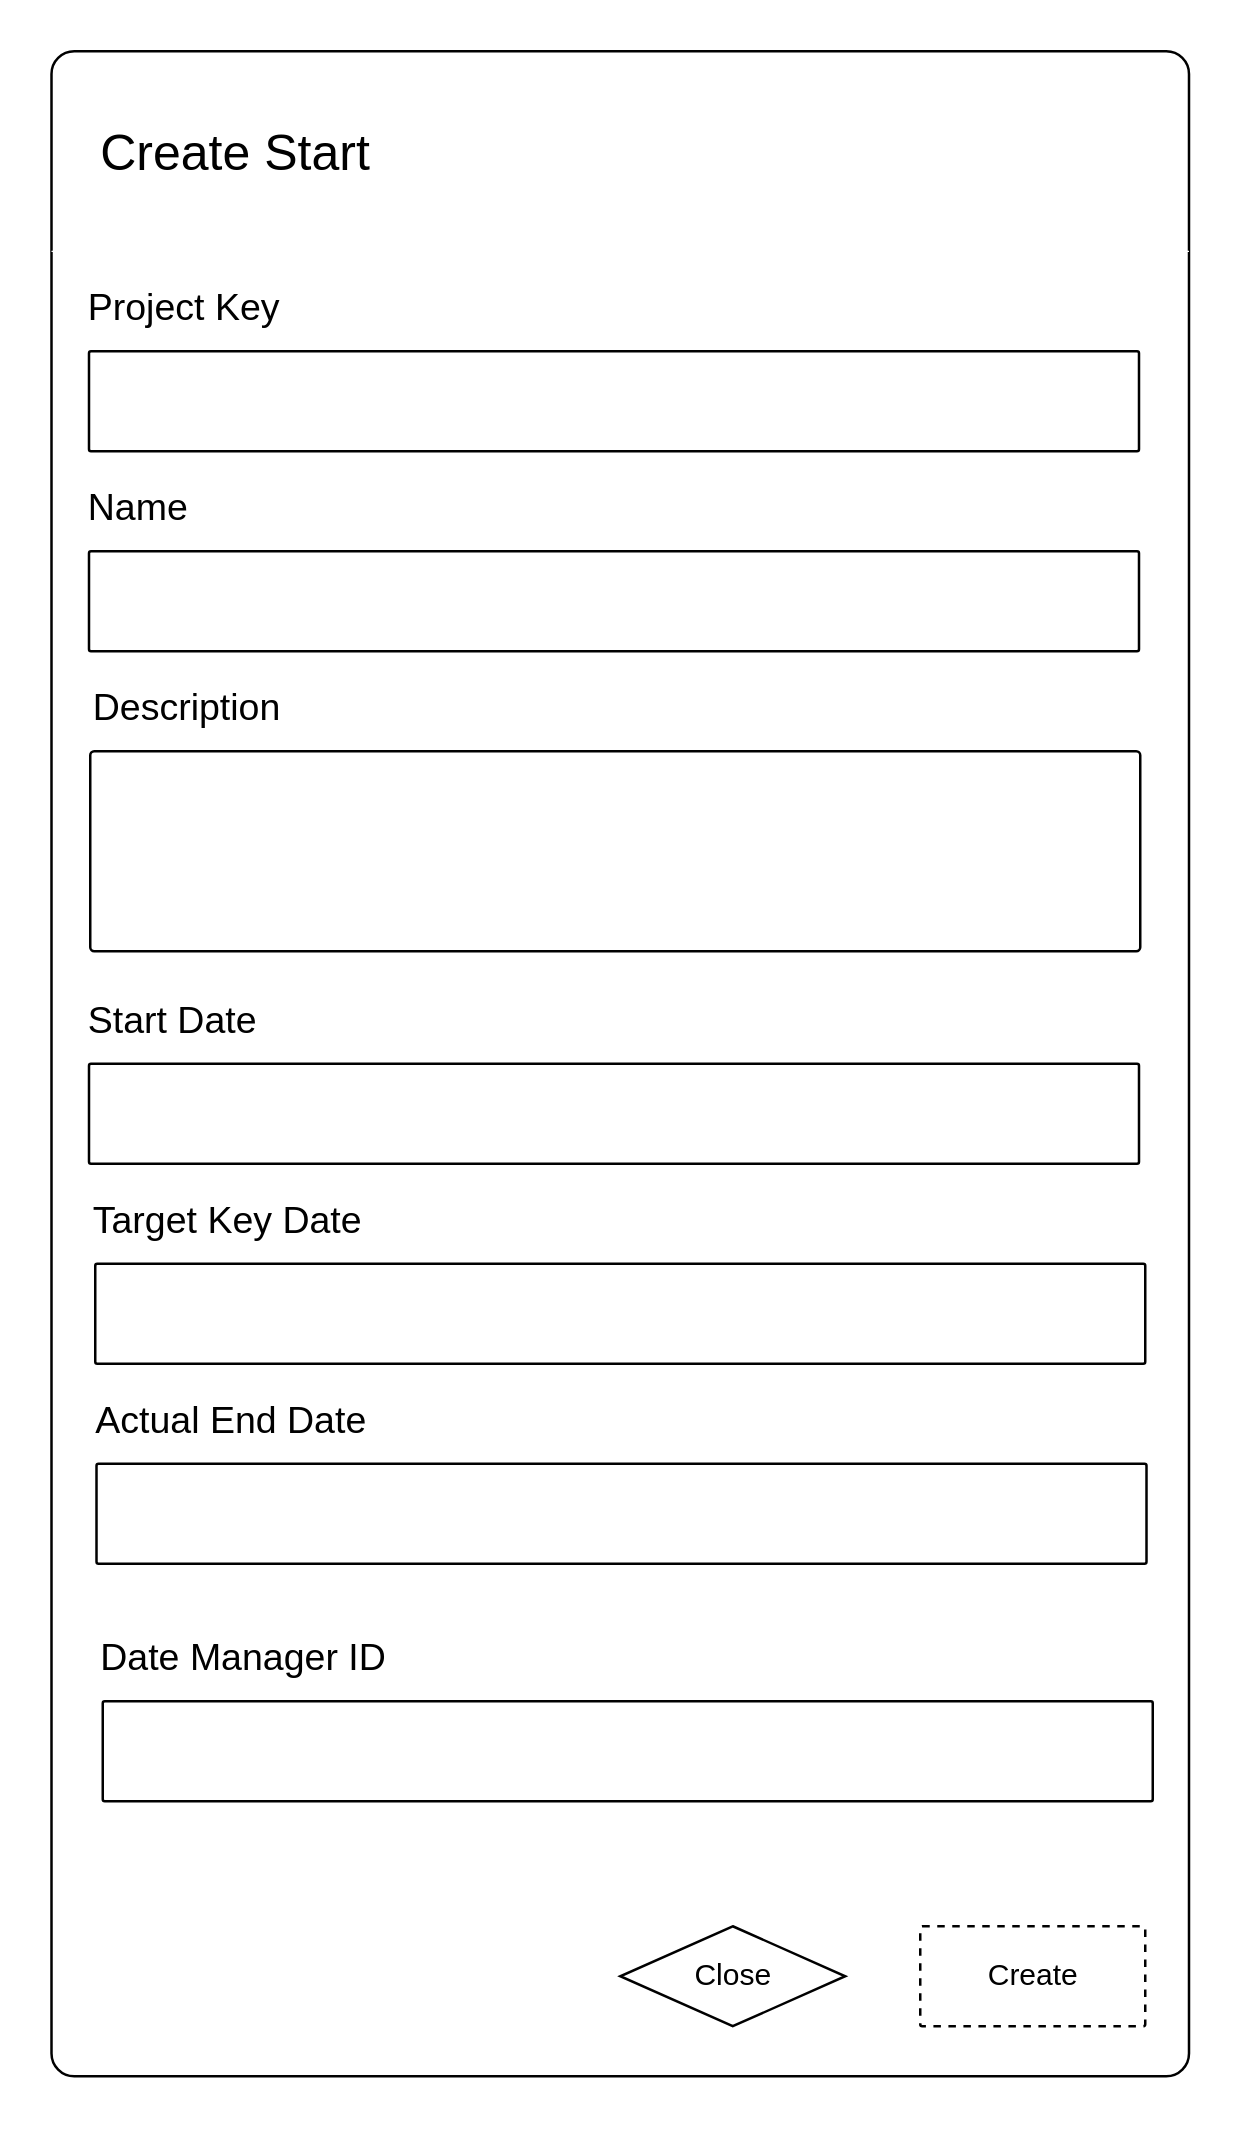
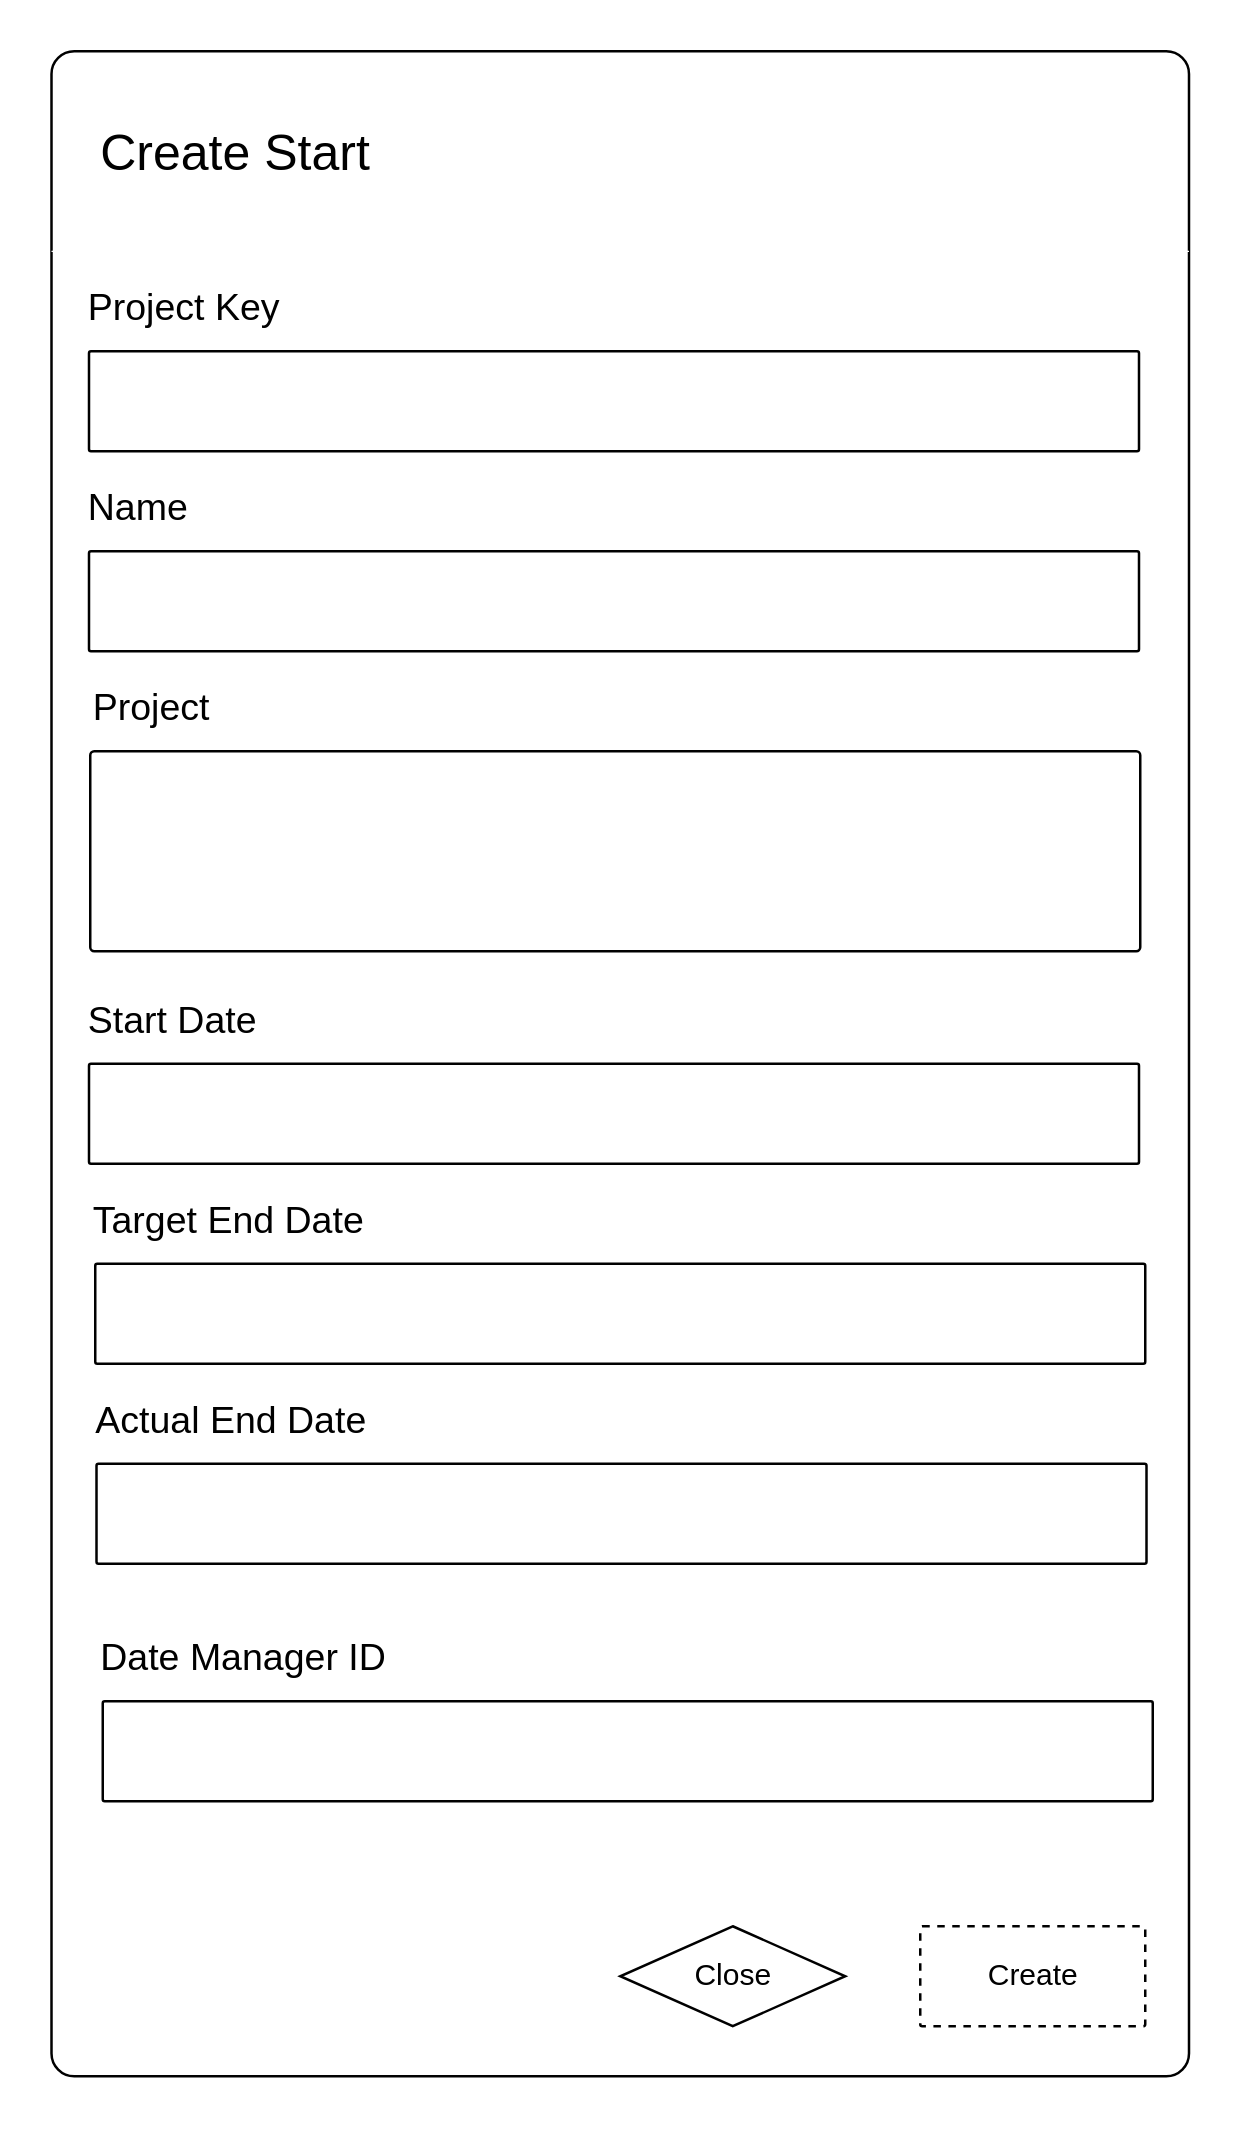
  <mxCell id="0" />
  <mxCell id="1" parent="0" />
  <mxCell id="2" value="" style="rounded=1;whiteSpace=wrap;html=1;gradientColor=none;fillColor=none;glass=0;shadow=0;sketch=0;labelPadding=0;fillOpacity=100;arcSize=2;" parent="1" vertex="1"><mxGeometry x="20" y="20" width="455" height="810" as="geometry" /></mxCell>
  <mxCell id="3" value="" style="endArrow=none;html=1;rounded=0;fontSize=22;entryX=1;entryY=0.25;entryDx=0;entryDy=0;exitX=0;exitY=0.25;exitDx=0;exitDy=0;strokeColor=#FFFFFF;strokeWidth=0.5;fillColor=#f5f5f5;" parent="1" edge="1"><mxGeometry width="50" height="50" relative="1" as="geometry"><mxPoint x="20" y="100" as="sourcePoint" /><mxPoint x="475" y="100" as="targetPoint" /></mxGeometry></mxCell>
  <mxCell id="4" value="&lt;font style=&quot;font-size: 20px;&quot;&gt;Create Start&lt;/font&gt;" style="text;html=1;align=left;verticalAlign=middle;resizable=0;points=[];autosize=1;strokeColor=none;fillColor=none;" parent="1" vertex="1"><mxGeometry x="37.5" y="40" width="150" height="40" as="geometry" /></mxCell>
  <mxCell id="5" value="" style="rounded=1;whiteSpace=wrap;html=1;gradientColor=none;fillColor=none;glass=0;shadow=0;sketch=0;labelPadding=0;fillOpacity=100;arcSize=2;" parent="1" vertex="1"><mxGeometry x="35" y="140" width="420" height="40" as="geometry" /></mxCell>
  <mxCell id="6" value="&lt;font style=&quot;font-size: 15px;&quot;&gt;Project Key&lt;/font&gt;" style="text;html=1;align=left;verticalAlign=middle;resizable=0;points=[];autosize=1;strokeColor=none;fillColor=none;fontSize=20;" parent="1" vertex="1"><mxGeometry x="32.5" y="100" width="100" height="40" as="geometry" /></mxCell>
  <mxCell id="7" value="" style="rounded=1;whiteSpace=wrap;html=1;gradientColor=none;fillColor=none;glass=0;shadow=0;sketch=0;labelPadding=0;fillOpacity=100;arcSize=2;" parent="1" vertex="1"><mxGeometry x="35" y="220" width="420" height="40" as="geometry" /></mxCell>
  <mxCell id="8" value="&lt;font style=&quot;font-size: 15px;&quot;&gt;Name&lt;/font&gt;" style="text;html=1;align=left;verticalAlign=middle;resizable=0;points=[];autosize=1;strokeColor=none;fillColor=none;fontSize=20;" parent="1" vertex="1"><mxGeometry x="32.5" y="180" width="60" height="40" as="geometry" /></mxCell>
  <mxCell id="9" value="" style="rounded=1;whiteSpace=wrap;html=1;gradientColor=none;fillColor=none;glass=0;shadow=0;sketch=0;labelPadding=0;fillOpacity=100;arcSize=2;" parent="1" vertex="1"><mxGeometry x="35.5" y="300" width="420" height="80" as="geometry" /></mxCell>
- <mxCell id="10" value="&lt;font style=&quot;font-size: 15px;&quot;&gt;Description&lt;/font&gt;" style="text;html=1;align=left;verticalAlign=middle;resizable=0;points=[];autosize=1;strokeColor=none;fillColor=none;fontSize=20;" parent="1" vertex="1"><mxGeometry x="35" y="260" width="100" height="40" as="geometry" /></mxCell>
+ <mxCell id="10" value="&lt;font style=&quot;font-size: 15px;&quot;&gt;Project&lt;/font&gt;" style="text;html=1;align=left;verticalAlign=middle;resizable=0;points=[];autosize=1;strokeColor=none;fillColor=none;fontSize=20;" parent="1" vertex="1"><mxGeometry x="35" y="260" width="100" height="40" as="geometry" /></mxCell>
  <mxCell id="11" value="" style="rounded=1;whiteSpace=wrap;html=1;gradientColor=none;fillColor=none;glass=0;shadow=0;sketch=0;labelPadding=0;fillOpacity=100;arcSize=2;" parent="1" vertex="1"><mxGeometry x="35" y="425" width="420" height="40" as="geometry" /></mxCell>
  <mxCell id="12" value="&lt;font style=&quot;font-size: 15px;&quot;&gt;Start Date&lt;/font&gt;" style="text;html=1;align=left;verticalAlign=middle;resizable=0;points=[];autosize=1;strokeColor=none;fillColor=none;fontSize=20;" parent="1" vertex="1"><mxGeometry x="32.5" y="385" width="90" height="40" as="geometry" /></mxCell>
  <mxCell id="13" value="" style="rounded=1;whiteSpace=wrap;html=1;gradientColor=none;fillColor=none;glass=0;shadow=0;sketch=0;labelPadding=0;fillOpacity=100;arcSize=2;" parent="1" vertex="1"><mxGeometry x="37.5" y="505" width="420" height="40" as="geometry" /></mxCell>
- <mxCell id="14" value="&lt;font style=&quot;font-size: 15px;&quot;&gt;Target Key Date&lt;/font&gt;" style="text;html=1;align=left;verticalAlign=middle;resizable=0;points=[];autosize=1;strokeColor=none;fillColor=none;fontSize=20;" parent="1" vertex="1"><mxGeometry x="35" y="465" width="130" height="40" as="geometry" /></mxCell>
+ <mxCell id="14" value="&lt;font style=&quot;font-size: 15px;&quot;&gt;Target End Date&lt;/font&gt;" style="text;html=1;align=left;verticalAlign=middle;resizable=0;points=[];autosize=1;strokeColor=none;fillColor=none;fontSize=20;" parent="1" vertex="1"><mxGeometry x="35" y="465" width="130" height="40" as="geometry" /></mxCell>
  <mxCell id="15" value="" style="rounded=1;whiteSpace=wrap;html=1;gradientColor=none;fillColor=none;glass=0;shadow=0;sketch=0;labelPadding=0;fillOpacity=100;arcSize=2;" parent="1" vertex="1"><mxGeometry x="38" y="585" width="420" height="40" as="geometry" /></mxCell>
  <mxCell id="16" value="&lt;font style=&quot;font-size: 15px;&quot;&gt;Actual End Date&lt;/font&gt;" style="text;html=1;align=left;verticalAlign=middle;resizable=0;points=[];autosize=1;strokeColor=none;fillColor=none;fontSize=20;" parent="1" vertex="1"><mxGeometry x="35.5" y="545" width="130" height="40" as="geometry" /></mxCell>
  <mxCell id="17" value="Close" style="rhombus;whiteSpace=wrap;html=1;gradientColor=none;fillColor=none;glass=0;shadow=0;sketch=0;labelPadding=0;fillOpacity=100;arcSize=2;" parent="1" vertex="1"><mxGeometry x="247.5" y="770" width="90" height="40" as="geometry" /></mxCell>
  <mxCell id="18" value="Create" style="rounded=1;whiteSpace=wrap;html=1;gradientColor=none;fillColor=none;glass=0;shadow=0;sketch=0;labelPadding=0;fillOpacity=100;arcSize=2;dashed=1;" parent="1" vertex="1"><mxGeometry x="367.5" y="770" width="90" height="40" as="geometry" /></mxCell>
  <mxCell id="19" value="" style="rounded=1;whiteSpace=wrap;html=1;gradientColor=none;fillColor=none;glass=0;shadow=0;sketch=0;labelPadding=0;fillOpacity=100;arcSize=2;" vertex="1" parent="1"><mxGeometry x="40.5" y="680" width="420" height="40" as="geometry" /></mxCell>
  <mxCell id="20" value="&lt;font style=&quot;font-size: 15px;&quot;&gt;Date Manager ID&lt;/font&gt;" style="text;html=1;align=left;verticalAlign=middle;resizable=0;points=[];autosize=1;strokeColor=none;fillColor=none;fontSize=20;" vertex="1" parent="1"><mxGeometry x="38" y="640" width="150" height="40" as="geometry" /></mxCell>
